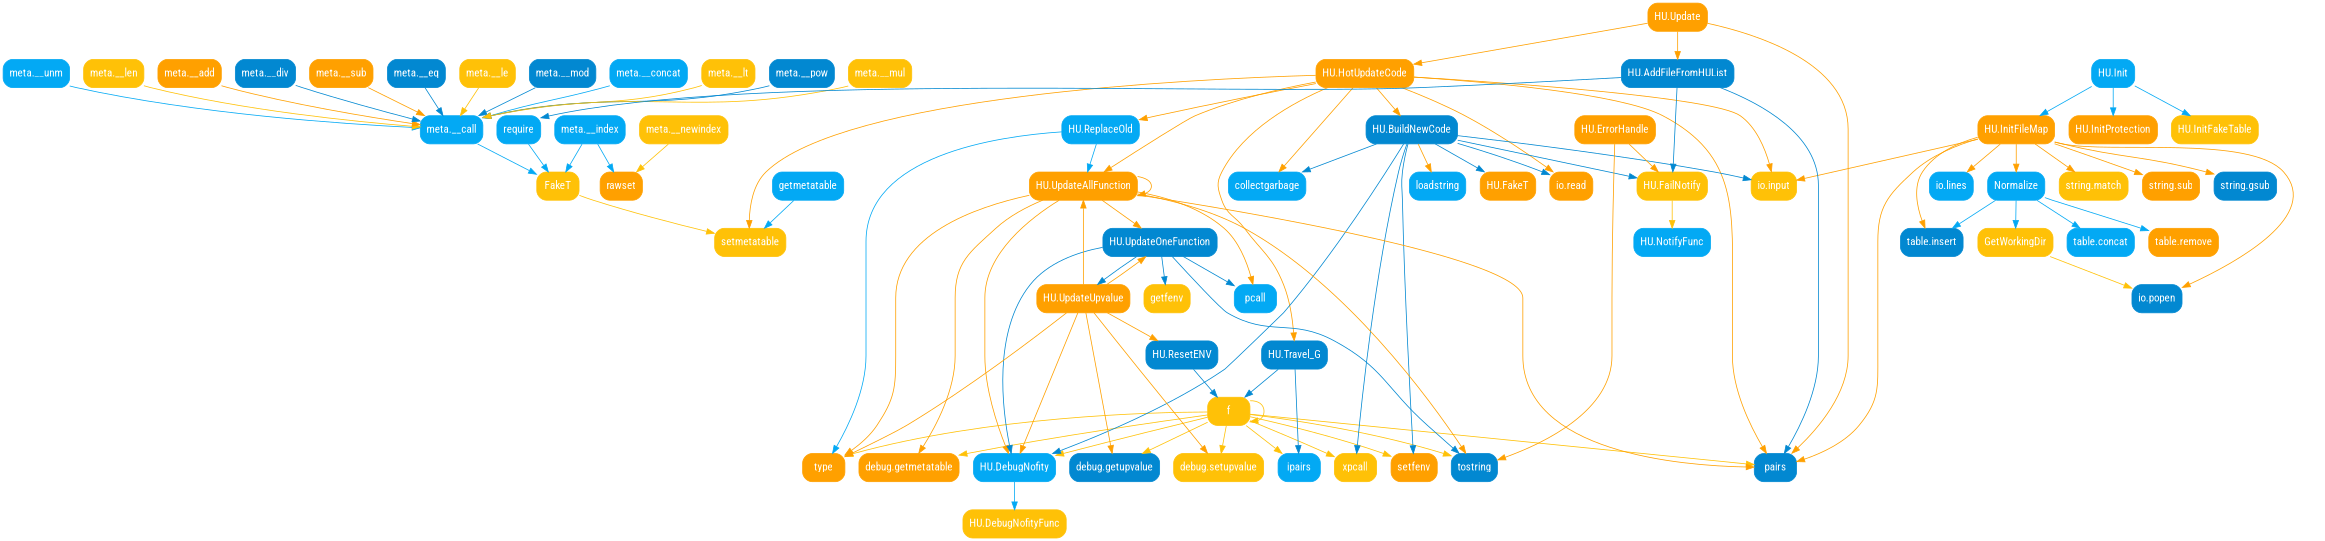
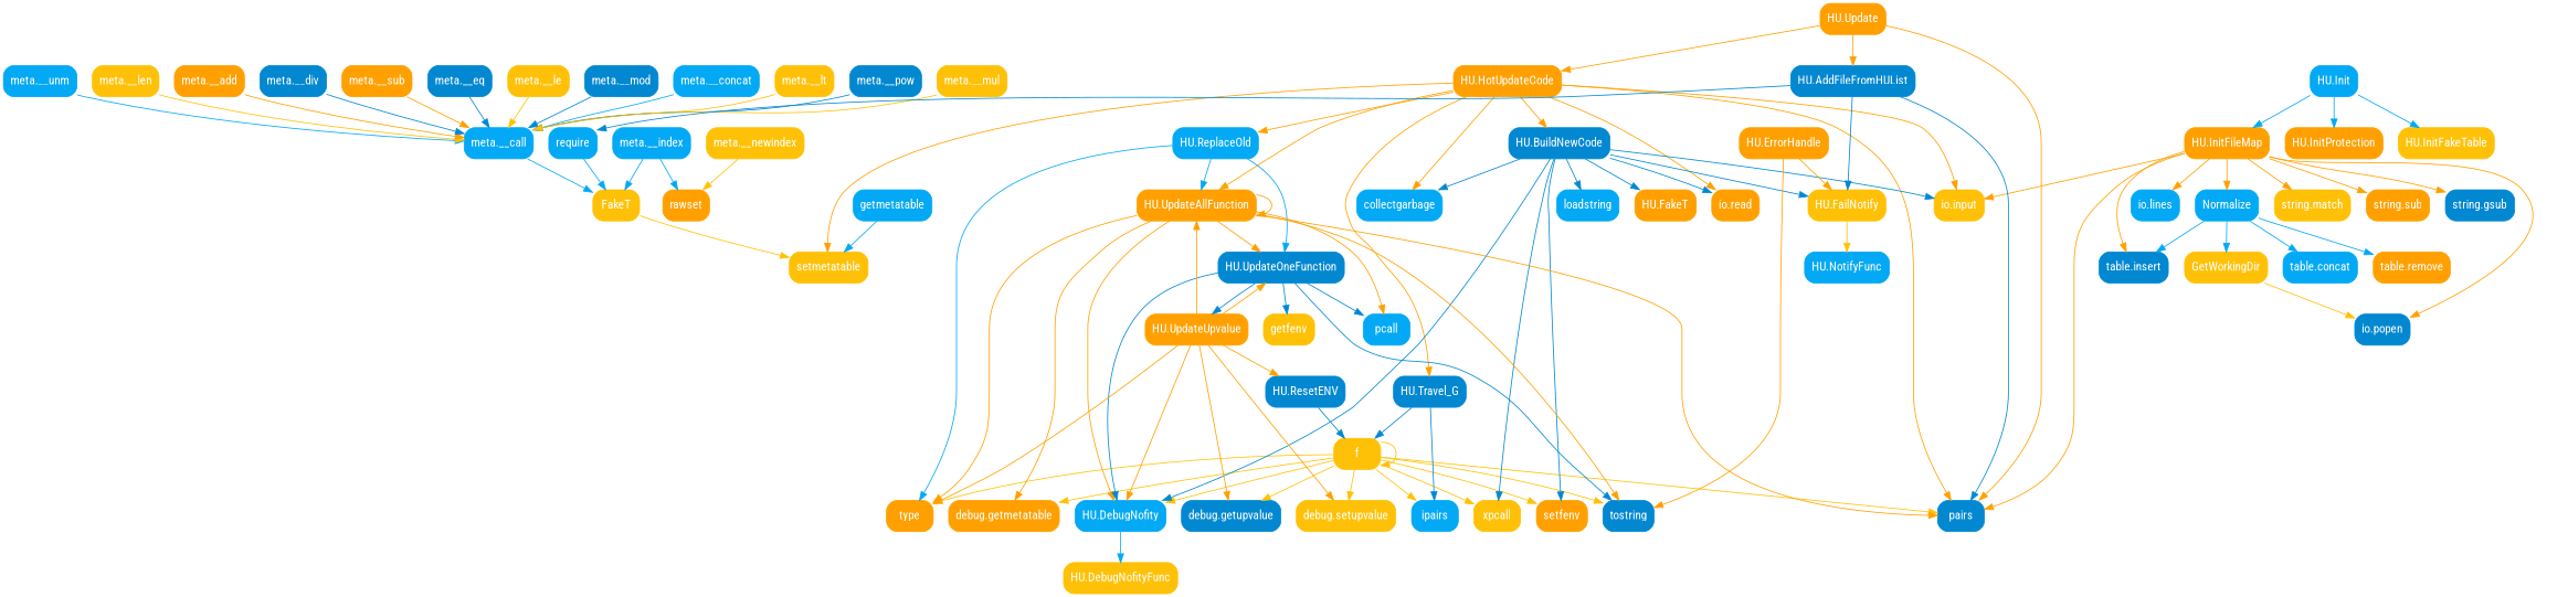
  digraph {
    fontname="Roboto Condensed"
    rankdir=TB
    node [color="#03a9f4" fontcolor="#ffffff" fontname="Roboto Condensed" peripheries=1 shape=box style="rounded,filled"]
    edge [color="#ffa000" fontname="Roboto Condensed"]
    "meta.__call"
    "meta.__eq" [color="#0288d1"]
    FakeT [color="#ffc107"]
    setmetatable [color="#ffc107"]
    f [color="#ffc107"]
    type [color="#ffa000"]
    "debug.getupvalue" [color="#0288d1"]
    ipairs
    "debug.setupvalue" [color="#ffc107"]
    "debug.getmetatable" [color="#ffa000"]
    pairs [color="#0288d1"]
    "HU.DebugNofity"
    xpcall [color="#ffc107"]
    setfenv [color="#ffa000"]
    tostring [color="#0288d1"]
    "HU.DebugNofityFunc" [color="#ffc107"]
    Normalize
    GetWorkingDir [color="#ffc107"]
    "table.remove" [color="#ffa000"]
    "table.insert" [color="#0288d1"]
    "table.concat"
    "io.popen" [color="#0288d1"]
    "meta.__le" [color="#ffc107"]
    "HU.HotUpdateCode" [color="#ffa000"]
    "HU.BuildNewCode" [color="#0288d1"]
    "HU.ReplaceOld"
    "HU.UpdateAllFunction" [color="#ffa000"]
    "HU.Travel_G" [color="#0288d1"]
    collectgarbage
    "io.input" [color="#ffc107"]
    "io.read" [color="#ffa000"]
    loadstring
    "HU.FailNotify" [color="#ffc107"]
    "HU.FakeT" [color="#ffa000"]
    "HU.UpdateOneFunction" [color="#0288d1"]
    pcall
    "HU.NotifyFunc"
    getfenv [color="#ffc107"]
    "HU.UpdateUpvalue" [color="#ffa000"]
    "HU.ResetENV" [color="#0288d1"]
    "meta.__mod" [color="#0288d1"]
    "meta.__concat"
    "meta.__lt" [color="#ffc107"]
    "HU.InitFileMap" [color="#ffa000"]
    "io.lines"
    "string.match" [color="#ffc107"]
    "string.sub" [color="#ffa000"]
    "string.gsub" [color="#0288d1"]
    "meta.__index"
    rawset [color="#ffa000"]
    "HU.ErrorHandle" [color="#ffa000"]
    "meta.__pow" [color="#0288d1"]
    getmetatable
    "meta.__mul" [color="#ffc107"]
    "HU.Update" [color="#ffa000"]
    "HU.AddFileFromHUList" [color="#0288d1"]
    require
    "HU.Init"
    "HU.InitFakeTable" [color="#ffc107"]
    "HU.InitProtection" [color="#ffa000"]
    "meta.__unm"
    "meta.__len" [color="#ffc107"]
    "meta.__add" [color="#ffa000"]
    "meta.__div" [color="#0288d1"]
    "meta.__newindex" [color="#ffc107"]
    "meta.__sub" [color="#ffa000"]
    "meta.__call" -> FakeT [color="#03a9f4"]
    "meta.__eq" -> "meta.__call" [color="#0288d1"]
    FakeT -> setmetatable [color="#ffc107"]
    f -> f [color="#ffc107"]
    f -> type [color="#ffc107"]
    f -> "debug.getupvalue" [color="#ffc107"]
    f -> ipairs [color="#ffc107"]
    f -> "debug.setupvalue" [color="#ffc107"]
    f -> "debug.getmetatable" [color="#ffc107"]
    f -> pairs [color="#ffc107"]
    f -> "HU.DebugNofity" [color="#ffc107"]
    f -> xpcall [color="#ffc107"]
    f -> setfenv [color="#ffc107"]
    f -> tostring [color="#ffc107"]
    "HU.DebugNofity" -> "HU.DebugNofityFunc" [color="#03a9f4"]
    Normalize -> GetWorkingDir [color="#03a9f4"]
    Normalize -> "table.remove" [color="#03a9f4"]
    Normalize -> "table.insert" [color="#03a9f4"]
    Normalize -> "table.concat" [color="#03a9f4"]
    GetWorkingDir -> "io.popen" [color="#ffc107"]
    "meta.__le" -> "meta.__call" [color="#ffc107"]
    "HU.HotUpdateCode" -> setmetatable
    "HU.HotUpdateCode" -> pairs
    "HU.HotUpdateCode" -> "HU.BuildNewCode"
    "HU.HotUpdateCode" -> "HU.ReplaceOld"
    "HU.HotUpdateCode" -> "HU.UpdateAllFunction"
    "HU.HotUpdateCode" -> "HU.Travel_G"
    "HU.HotUpdateCode" -> collectgarbage
    "HU.HotUpdateCode" -> "io.input"
    "HU.HotUpdateCode" -> "io.read"
    "HU.BuildNewCode" -> "HU.DebugNofity" [color="#0288d1"]
    "HU.BuildNewCode" -> xpcall [color="#0288d1"]
    "HU.BuildNewCode" -> setfenv [color="#0288d1"]
    "HU.BuildNewCode" -> collectgarbage [color="#0288d1"]
    "HU.BuildNewCode" -> "io.input" [color="#0288d1"]
    "HU.BuildNewCode" -> "io.read" [color="#0288d1"]
-   "HU.BuildNewCode" -> loadstring
+   "HU.BuildNewCode" -> loadstring [color="#0288d1"]
    "HU.BuildNewCode" -> "HU.FailNotify" [color="#0288d1"]
    "HU.BuildNewCode" -> "HU.FakeT" [color="#0288d1"]
    "HU.ReplaceOld" -> type [color="#03a9f4"]
    "HU.ReplaceOld" -> "HU.UpdateAllFunction" [color="#03a9f4"]
+   "HU.ReplaceOld" -> "HU.UpdateOneFunction" [color="#03a9f4"]
    "HU.UpdateAllFunction" -> type
    "HU.UpdateAllFunction" -> "debug.getmetatable"
    "HU.UpdateAllFunction" -> pairs
    "HU.UpdateAllFunction" -> "HU.DebugNofity"
    "HU.UpdateAllFunction" -> tostring
    "HU.UpdateAllFunction" -> "HU.UpdateAllFunction"
    "HU.UpdateAllFunction" -> "HU.UpdateOneFunction"
    "HU.UpdateAllFunction" -> pcall
    "HU.Travel_G" -> f [color="#0288d1"]
    "HU.Travel_G" -> ipairs [color="#0288d1"]
    "HU.FailNotify" -> "HU.NotifyFunc" [color="#ffc107"]
    "HU.UpdateOneFunction" -> "HU.DebugNofity" [color="#0288d1"]
    "HU.UpdateOneFunction" -> tostring [color="#0288d1"]
    "HU.UpdateOneFunction" -> pcall [color="#0288d1"]
    "HU.UpdateOneFunction" -> getfenv [color="#0288d1"]
    "HU.UpdateOneFunction" -> "HU.UpdateUpvalue" [color="#0288d1"]
    "HU.UpdateUpvalue" -> type
    "HU.UpdateUpvalue" -> "debug.getupvalue"
    "HU.UpdateUpvalue" -> "debug.setupvalue"
    "HU.UpdateUpvalue" -> "HU.DebugNofity"
    "HU.UpdateUpvalue" -> "HU.UpdateAllFunction"
    "HU.UpdateUpvalue" -> "HU.UpdateOneFunction"
    "HU.UpdateUpvalue" -> "HU.ResetENV"
    "HU.ResetENV" -> f [color="#0288d1"]
    "meta.__mod" -> "meta.__call" [color="#0288d1"]
    "meta.__concat" -> "meta.__call" [color="#03a9f4"]
    "meta.__lt" -> "meta.__call" [color="#ffc107"]
    "HU.InitFileMap" -> pairs
    "HU.InitFileMap" -> Normalize
    "HU.InitFileMap" -> "table.insert"
    "HU.InitFileMap" -> "io.popen"
    "HU.InitFileMap" -> "io.input"
    "HU.InitFileMap" -> "io.lines"
    "HU.InitFileMap" -> "string.match"
    "HU.InitFileMap" -> "string.sub"
    "HU.InitFileMap" -> "string.gsub"
    "meta.__index" -> FakeT [color="#03a9f4"]
    "meta.__index" -> rawset [color="#03a9f4"]
    "HU.ErrorHandle" -> tostring
    "HU.ErrorHandle" -> "HU.FailNotify"
    "meta.__pow" -> "meta.__call" [color="#0288d1"]
    getmetatable -> setmetatable [color="#03a9f4"]
    "meta.__mul" -> "meta.__call" [color="#ffc107"]
    "HU.Update" -> pairs
    "HU.Update" -> "HU.HotUpdateCode"
    "HU.Update" -> "HU.AddFileFromHUList"
    "HU.AddFileFromHUList" -> pairs [color="#0288d1"]
    "HU.AddFileFromHUList" -> "HU.FailNotify" [color="#0288d1"]
    "HU.AddFileFromHUList" -> require [color="#0288d1"]
    require -> FakeT [color="#03a9f4"]
    "HU.Init" -> "HU.InitFileMap" [color="#03a9f4"]
    "HU.Init" -> "HU.InitFakeTable" [color="#03a9f4"]
    "HU.Init" -> "HU.InitProtection" [color="#03a9f4"]
    "meta.__unm" -> "meta.__call" [color="#03a9f4"]
    "meta.__len" -> "meta.__call" [color="#ffc107"]
    "meta.__add" -> "meta.__call"
    "meta.__div" -> "meta.__call" [color="#0288d1"]
    "meta.__newindex" -> rawset [color="#ffc107"]
    "meta.__sub" -> "meta.__call"
  }
